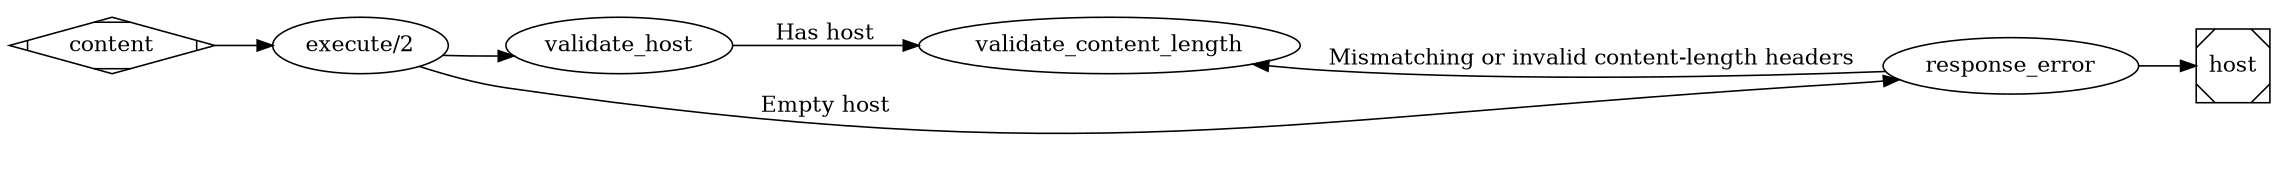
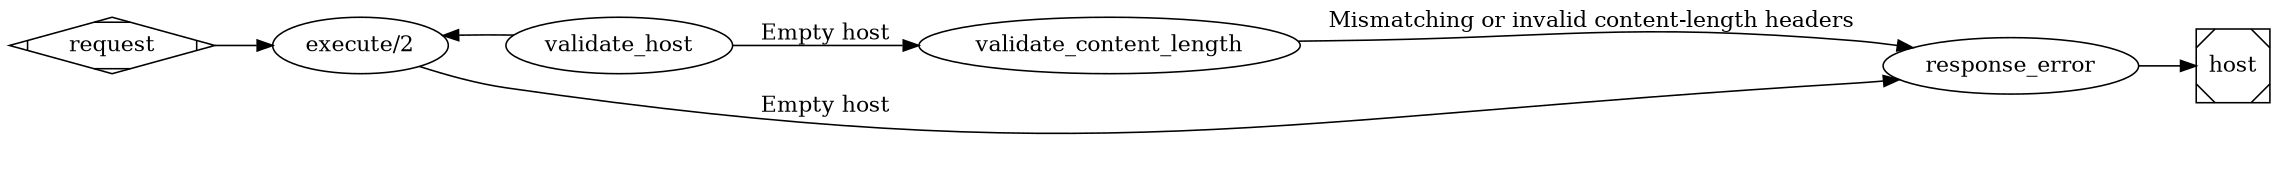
  digraph {
    rankdir=LR
-   request [shape=Mdiamond label=content]
+   request [shape=Mdiamond]
    n2 [label="execute/2"]
    validate_host
    response_error
    validate_content_length
    n6 [label=host shape=Msquare]
    request -> n2
-   n2 -> validate_host
+   validate_host -> n2
    n2 -> response_error [label="Empty host"]
-   validate_host -> validate_content_length [label="Has host"]
+   validate_host -> validate_content_length [label="Empty host"]
    response_error -> n6
-   response_error -> validate_content_length [label="Mismatching or invalid content-length headers"]
+   validate_content_length -> response_error [label="Mismatching or invalid content-length headers"]
  }
